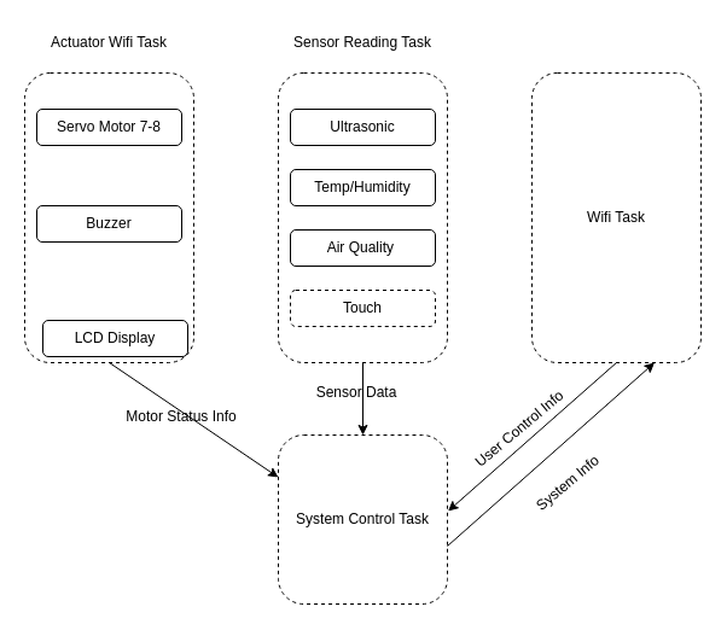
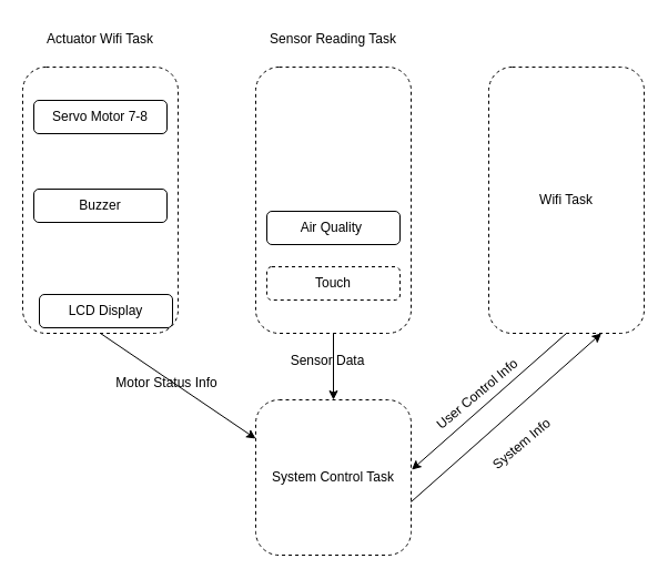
  <mxCell id="0" />
  <mxCell id="1" parent="0" />
  <mxCell id="2" value="Servo Motor 7-8" style="rounded=1;whiteSpace=wrap;html=1;" vertex="1" parent="1"><mxGeometry x="30" y="90" width="120" height="30" as="geometry" /></mxCell>
  <mxCell id="3" value="Buzzer" style="rounded=1;whiteSpace=wrap;html=1;" vertex="1" parent="1"><mxGeometry x="30" y="170" width="120" height="30" as="geometry" /></mxCell>
  <mxCell id="4" value="LCD Display" style="rounded=1;whiteSpace=wrap;html=1;" vertex="1" parent="1"><mxGeometry x="35" y="265" width="120" height="30" as="geometry" /></mxCell>
- <mxCell id="5" value="Ultrasonic" style="rounded=1;whiteSpace=wrap;html=1;" vertex="1" parent="1"><mxGeometry x="240" y="90" width="120" height="30" as="geometry" /></mxCell>
- <mxCell id="6" value="Temp/Humidity" style="rounded=1;whiteSpace=wrap;html=1;" vertex="1" parent="1"><mxGeometry x="240" y="140" width="120" height="30" as="geometry" /></mxCell>
  <mxCell id="7" value="Air Quality&amp;nbsp;" style="rounded=1;whiteSpace=wrap;html=1;" vertex="1" parent="1"><mxGeometry x="240" y="190" width="120" height="30" as="geometry" /></mxCell>
  <mxCell id="8" value="Touch" style="rounded=1;whiteSpace=wrap;html=1;dashed=1;" vertex="1" parent="1"><mxGeometry x="240" y="240" width="120" height="30" as="geometry" /></mxCell>
  <mxCell id="9" value="" style="rounded=1;whiteSpace=wrap;html=1;fillColor=none;dashed=1;" vertex="1" parent="1"><mxGeometry x="20" y="60" width="140" height="240" as="geometry" /></mxCell>
  <mxCell id="10" value="" style="rounded=1;whiteSpace=wrap;html=1;fillColor=none;dashed=1;" vertex="1" parent="1"><mxGeometry x="230" y="60" width="140" height="240" as="geometry" /></mxCell>
  <mxCell id="11" value="Actuator Wifi Task" style="text;html=1;align=center;verticalAlign=middle;whiteSpace=wrap;rounded=0;" vertex="1" parent="1"><mxGeometry x="25" y="20" width="130" height="30" as="geometry" /></mxCell>
  <mxCell id="12" value="Sensor Reading Task" style="text;html=1;align=center;verticalAlign=middle;whiteSpace=wrap;rounded=0;" vertex="1" parent="1"><mxGeometry x="235" y="20" width="130" height="30" as="geometry" /></mxCell>
  <mxCell id="13" value="" style="rounded=1;whiteSpace=wrap;html=1;fillColor=none;dashed=1;" vertex="1" parent="1"><mxGeometry x="440" y="60" width="140" height="240" as="geometry" /></mxCell>
  <mxCell id="14" value="Wifi Task" style="text;html=1;align=center;verticalAlign=middle;whiteSpace=wrap;rounded=0;" vertex="1" parent="1"><mxGeometry x="480" y="165" width="60" height="30" as="geometry" /></mxCell>
  <mxCell id="15" value="" style="rounded=1;whiteSpace=wrap;html=1;fillColor=none;dashed=1;" vertex="1" parent="1"><mxGeometry x="230" y="360" width="140" height="140" as="geometry" /></mxCell>
  <mxCell id="16" value="System Control Task" style="text;html=1;align=center;verticalAlign=middle;whiteSpace=wrap;rounded=0;" vertex="1" parent="1"><mxGeometry x="235" y="415" width="130" height="30" as="geometry" /></mxCell>
  <mxCell id="17" value="" style="endArrow=classic;html=1;rounded=0;exitX=0.5;exitY=1;exitDx=0;exitDy=0;entryX=0;entryY=0.25;entryDx=0;entryDy=0;" edge="1" parent="1" source="9" target="15"><mxGeometry width="50" height="50" relative="1" as="geometry"><mxPoint x="280" y="390" as="sourcePoint" /><mxPoint x="330" y="340" as="targetPoint" /></mxGeometry></mxCell>
  <mxCell id="18" value="" style="endArrow=classic;html=1;rounded=0;exitX=0.5;exitY=1;exitDx=0;exitDy=0;entryX=0.5;entryY=0;entryDx=0;entryDy=0;" edge="1" parent="1" source="10" target="15"><mxGeometry width="50" height="50" relative="1" as="geometry"><mxPoint x="280" y="310" as="sourcePoint" /><mxPoint x="330" y="340" as="targetPoint" /></mxGeometry></mxCell>
  <mxCell id="19" value="" style="endArrow=classic;html=1;rounded=0;entryX=0.75;entryY=1;entryDx=0;entryDy=0;exitX=1.025;exitY=0.657;exitDx=0;exitDy=0;exitPerimeter=0;" edge="1" parent="1"><mxGeometry width="50" height="50" relative="1" as="geometry"><mxPoint x="370" y="451.98" as="sourcePoint" /><mxPoint x="541.5" y="300" as="targetPoint" /></mxGeometry></mxCell>
  <mxCell id="20" value="" style="endArrow=classic;html=1;rounded=0;exitX=0.5;exitY=1;exitDx=0;exitDy=0;entryX=1.004;entryY=0.45;entryDx=0;entryDy=0;entryPerimeter=0;" edge="1" parent="1" source="13" target="15"><mxGeometry width="50" height="50" relative="1" as="geometry"><mxPoint x="280" y="390" as="sourcePoint" /><mxPoint x="330" y="340" as="targetPoint" /></mxGeometry></mxCell>
  <mxCell id="21" value="Motor Status Info" style="text;html=1;align=center;verticalAlign=middle;whiteSpace=wrap;rounded=0;" vertex="1" parent="1"><mxGeometry x="90" y="330" width="120" height="30" as="geometry" /></mxCell>
  <mxCell id="22" value="Sensor Data" style="text;html=1;align=center;verticalAlign=middle;whiteSpace=wrap;rounded=0;" vertex="1" parent="1"><mxGeometry x="235" y="310" width="120" height="30" as="geometry" /></mxCell>
  <mxCell id="23" value="User Control Info" style="text;html=1;align=center;verticalAlign=middle;whiteSpace=wrap;rounded=0;rotation=-40;" vertex="1" parent="1"><mxGeometry x="370" y="340" width="120" height="30" as="geometry" /></mxCell>
  <mxCell id="24" value="System Info" style="text;html=1;align=center;verticalAlign=middle;whiteSpace=wrap;rounded=0;rotation=-40;" vertex="1" parent="1"><mxGeometry x="410" y="385" width="120" height="30" as="geometry" /></mxCell>
